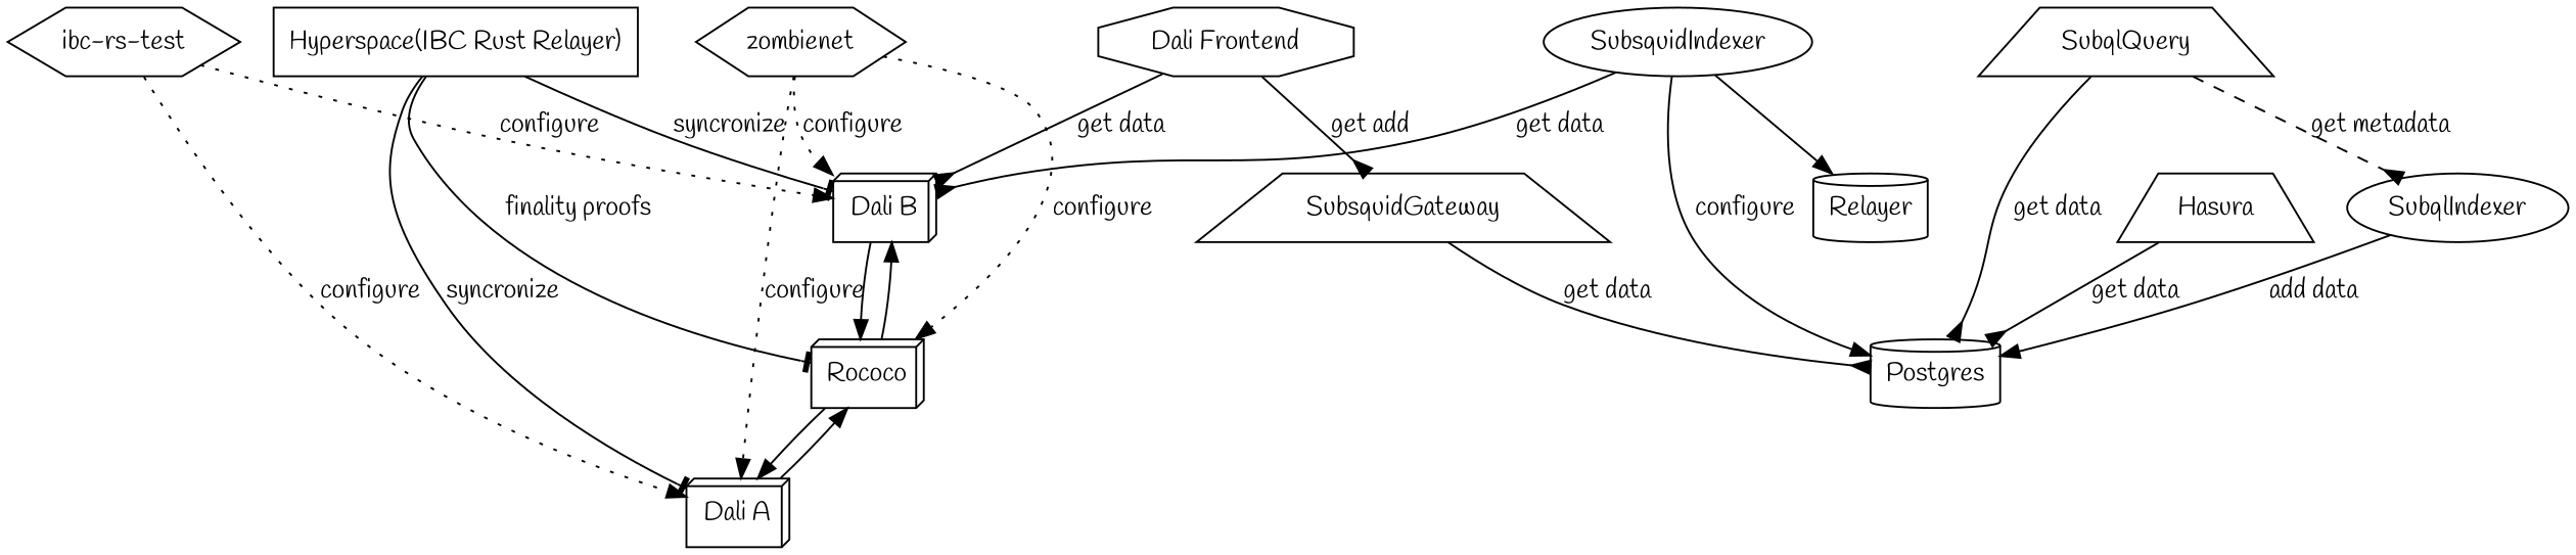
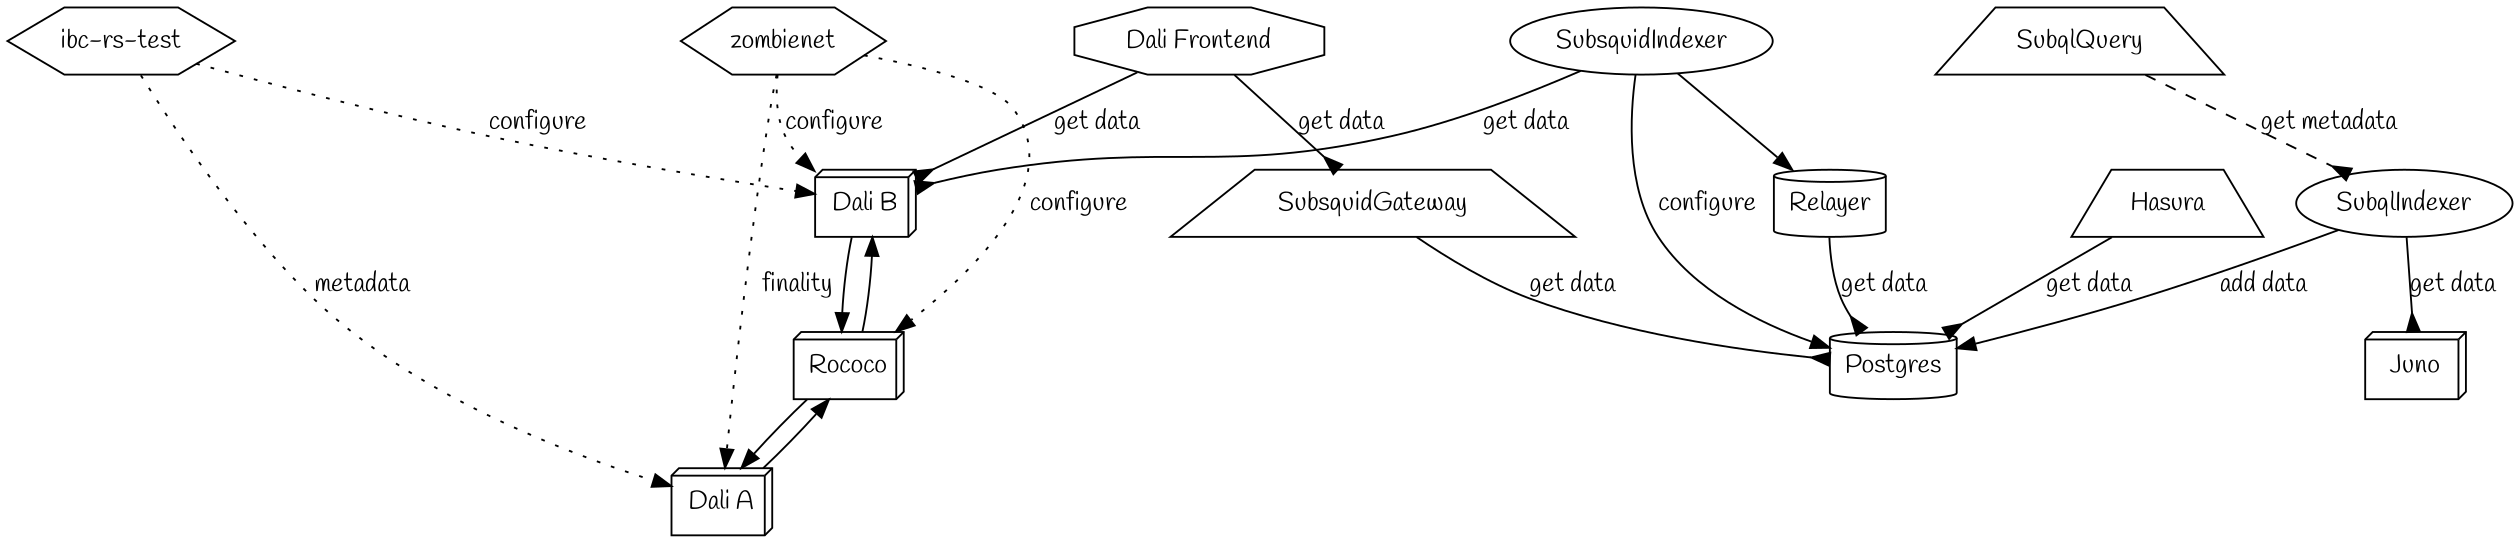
  digraph {
    fontname=Handlee
    node [fontname=Handlee shape=box3d]
    edge [fontname=Handlee]
    n1 [label="Dali B"]
    Rococo
    n3 [label="Dali A"]
    Hasura [shape=trapezium]
    Postgres [shape=cylinder]
    SubqlQuery [shape=trapezium]
    SubqlIndexer [shape=""]
+   Juno
    SubsquidGateway [shape=trapezium]
    n10 [label=Relayer shape=cylinder]
    n11 [label="Dali Frontend" shape=octagon]
-   n12 [label="Hyperspace(IBC Rust Relayer)" shape=rectangle]
    SubsquidIndexer [shape=""]
    n14 [label="ibc-rs-test" shape=hexagon]
    n15 [label=zombienet shape=hexagon]
    n1 -> Rococo
    Rococo -> n1
    Rococo -> n3
    n3 -> Rococo
    Hasura -> Postgres [arrowhead=inv label="get data"]
-   SubqlQuery -> Postgres [arrowhead=inv label="get data"]
+   n10 -> Postgres [arrowhead=inv label="get data"]
    SubqlQuery -> SubqlIndexer [arrowhead=inv label="get metadata" style=dashed]
    SubqlIndexer -> Postgres [label="add data"]
+   SubqlIndexer -> Juno [arrowhead=inv label="get data"]
    SubsquidGateway -> Postgres [arrowhead=inv label="get data"]
    n11 -> n1 [arrowhead=inv label="get data"]
-   n11 -> SubsquidGateway [arrowhead=inv label="get add"]
-   n12 -> n1 [arrowhead=tee label=syncronize]
-   n12 -> Rococo [arrowhead=tee label="finality proofs"]
-   n12 -> n3 [arrowhead=tee label=syncronize]
+   n11 -> SubsquidGateway [arrowhead=inv label="get data"]
    SubsquidIndexer -> n1 [arrowhead=inv label="get data"]
    SubsquidIndexer -> Postgres [label=configure]
    SubsquidIndexer -> n10
    n14 -> n1 [label=configure style=dotted]
-   n14 -> n3 [label=configure style=dotted]
+   n14 -> n3 [label=metadata style=dotted]
    n15 -> n1 [label=configure style=dotted]
    n15 -> Rococo [label=configure style=dotted]
-   n15 -> n3 [label=configure style=dotted]
+   n15 -> n3 [label=finality style=dotted]
  }
